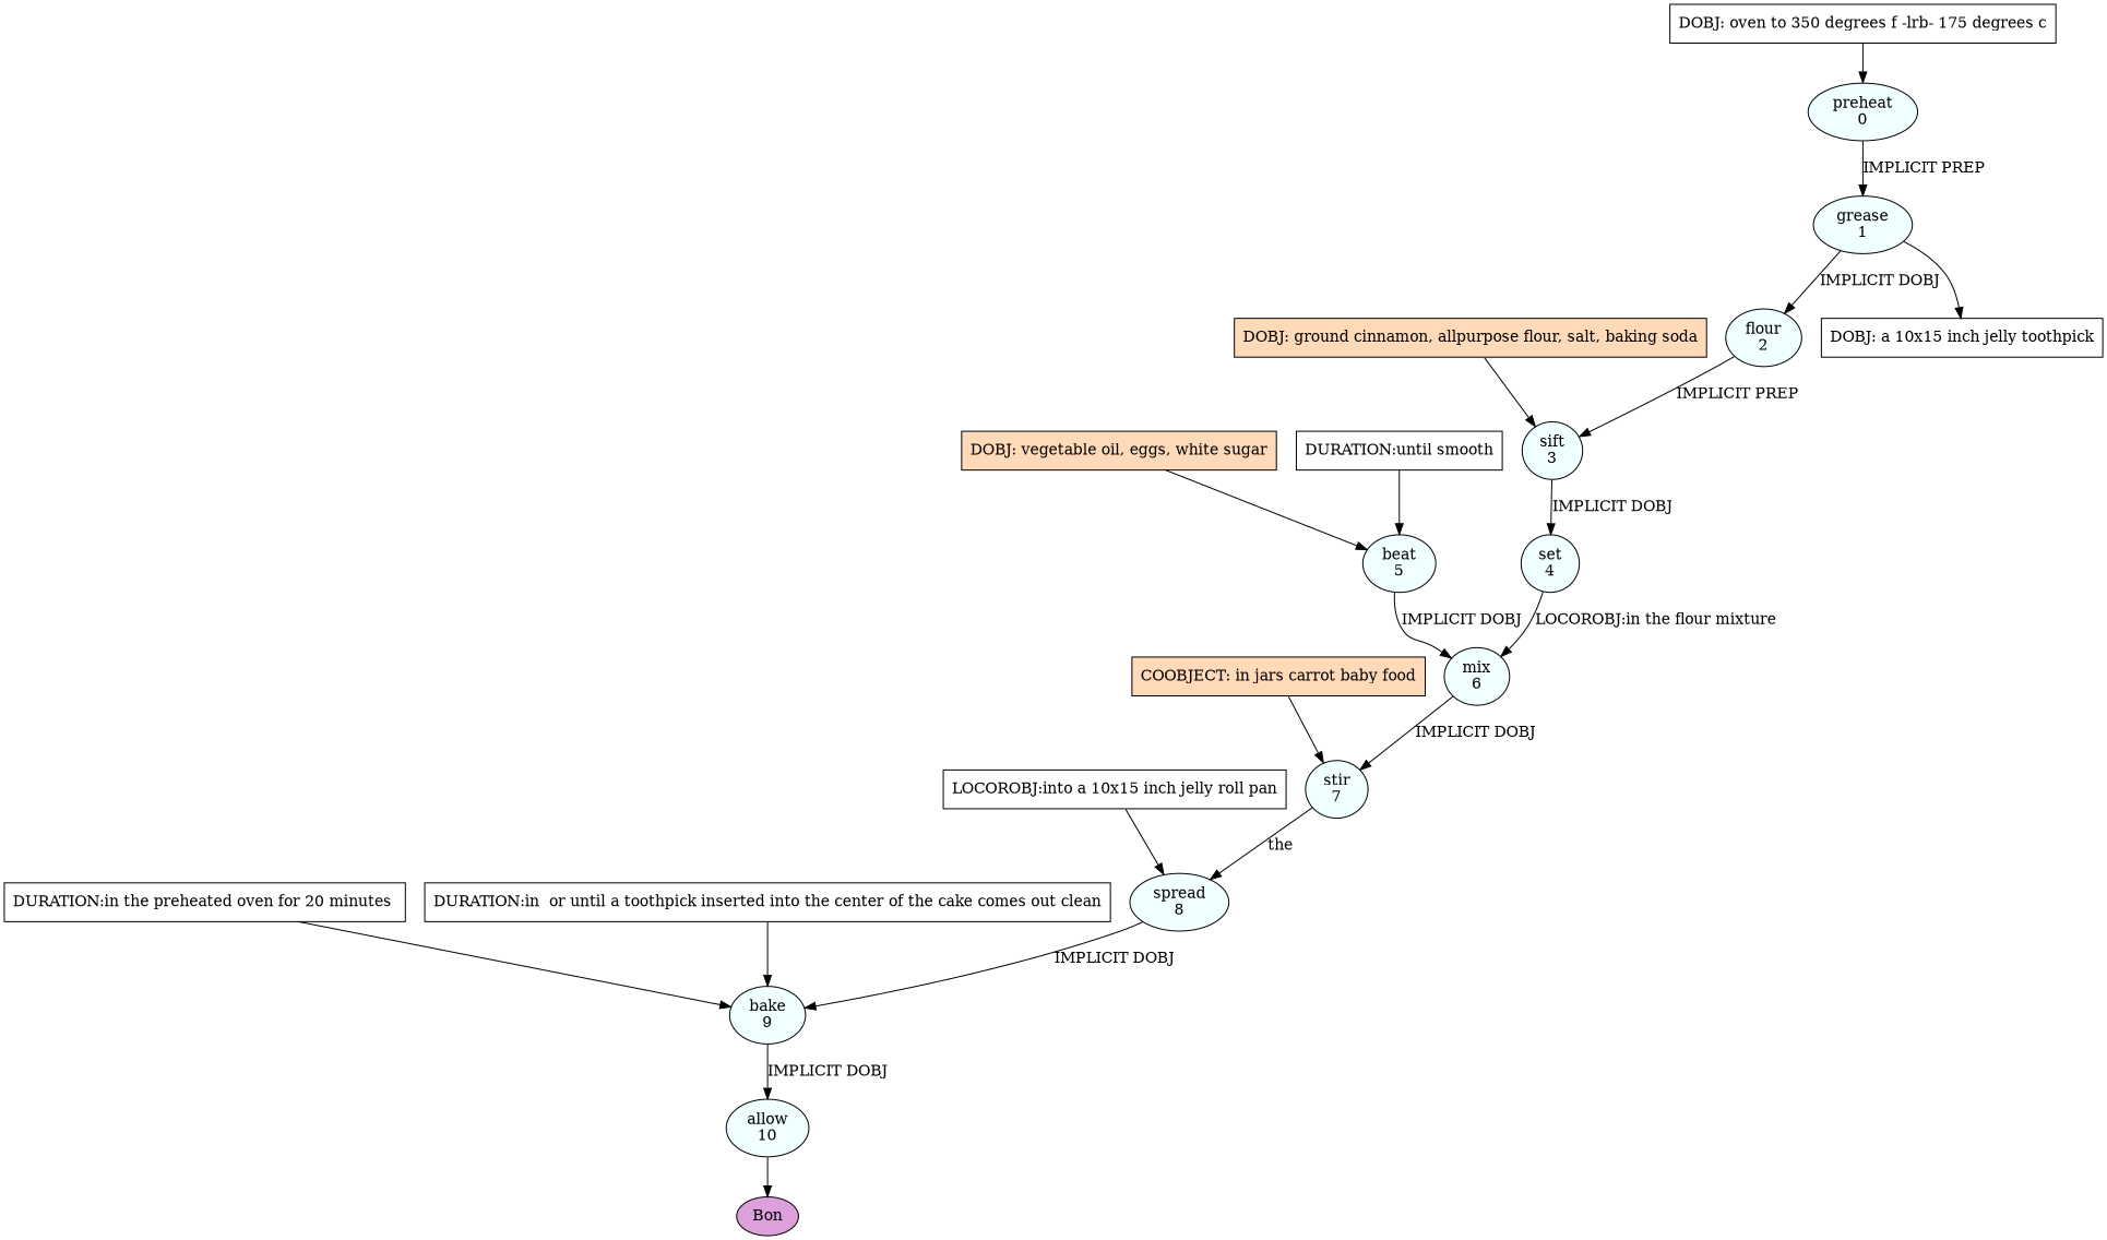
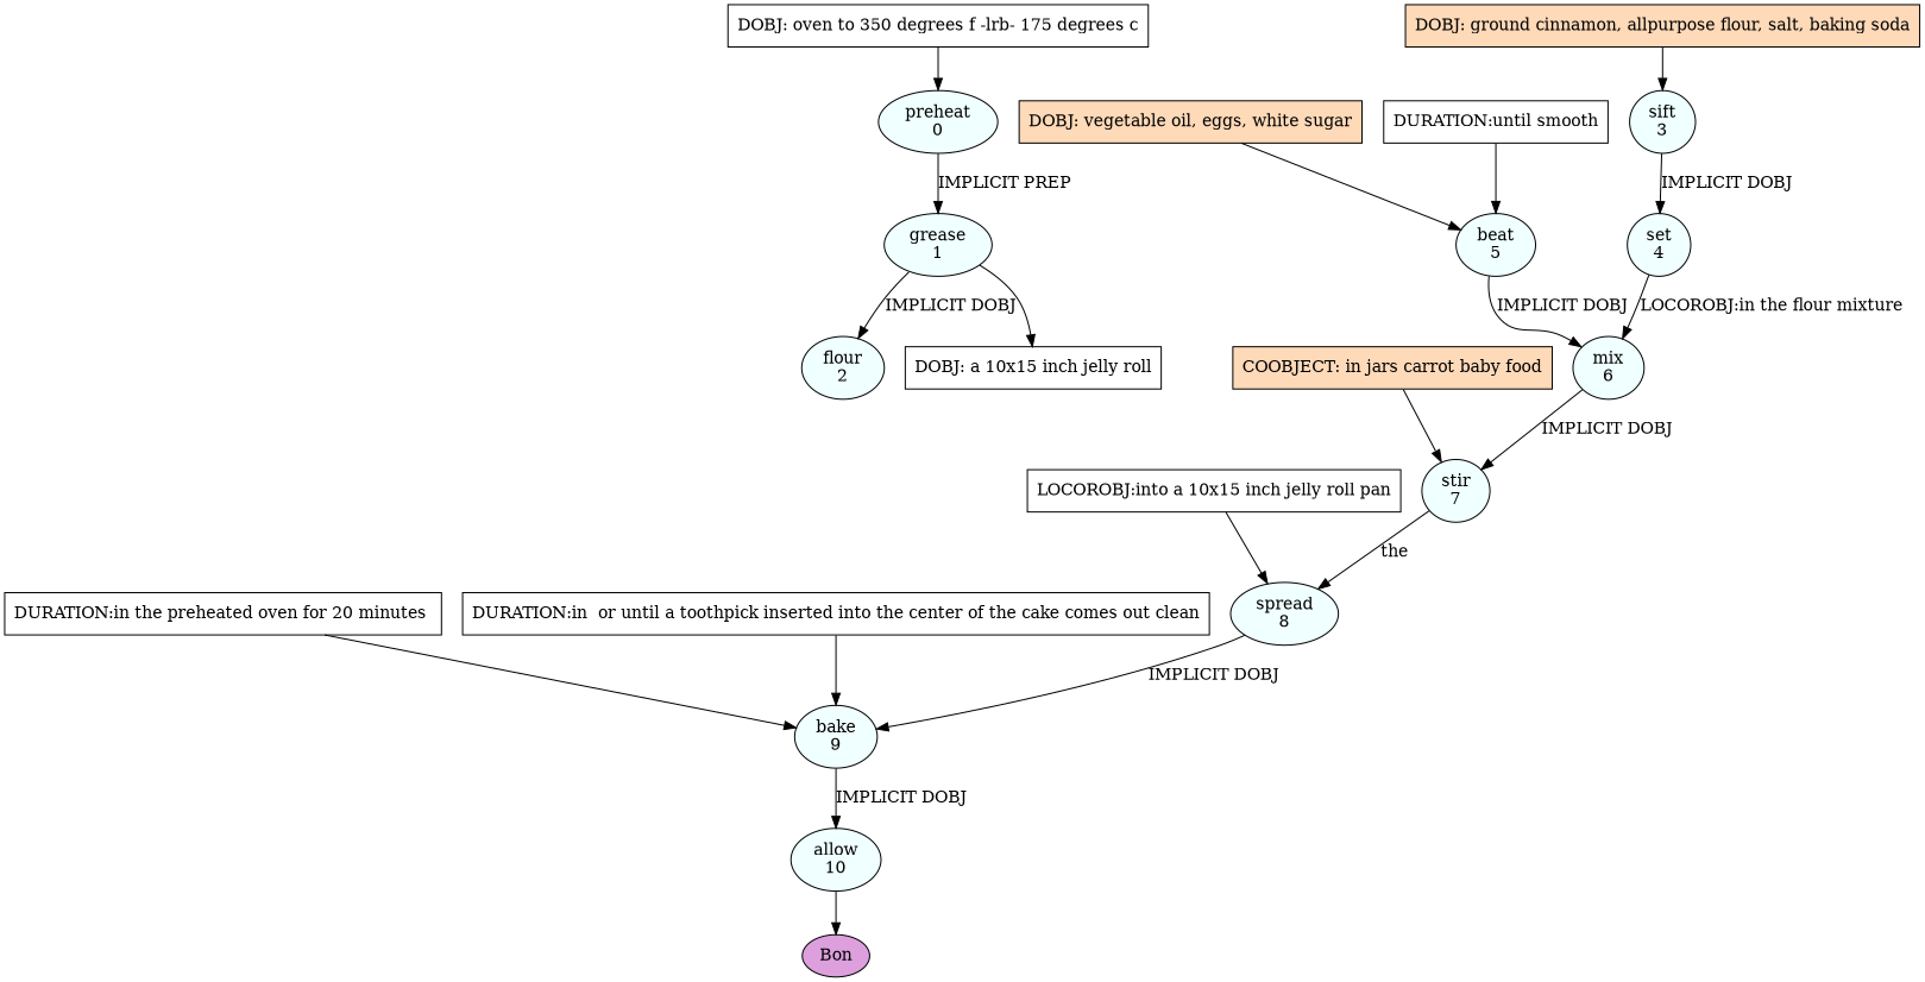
  digraph {
    node [fillcolor=azure shape=oval style=filled]
    n1 [label="preheat\n0"]
    n2 [label="grease\n1"]
    n3 [label="flour\n2"]
-   n4 [fillcolor=white label="DOBJ: a 10x15 inch jelly toothpick" shape=box]
+   n4 [fillcolor=white label="DOBJ: a 10x15 inch jelly roll" shape=box]
    n5 [label="sift\n3"]
    n6 [label="set\n4"]
    n7 [label="mix\n6"]
    n8 [label="stir\n7"]
    n9 [label="beat\n5"]
    n10 [label="spread\n8"]
    n11 [label="bake\n9"]
    n12 [label="allow\n10"]
    n13 [fillcolor=plum label=Bon]
    n14 [fillcolor=peachpuff label="DOBJ: vegetable oil, eggs, white sugar" shape=box]
    n15 [fillcolor=white label="DURATION:until smooth" shape=box]
    n16 [fillcolor=white label="DOBJ: oven to 350 degrees f -lrb- 175 degrees c" shape=box]
    n17 [fillcolor=peachpuff label="DOBJ: ground cinnamon, allpurpose flour, salt, baking soda" shape=box]
    n18 [fillcolor=peachpuff label="COOBJECT: in jars carrot baby food" shape=box]
    n19 [fillcolor=white label="LOCOROBJ:into a 10x15 inch jelly roll pan" shape=box]
    n20 [fillcolor=white label="DURATION:in the preheated oven for 20 minutes " shape=box]
    n21 [fillcolor=white label="DURATION:in  or until a toothpick inserted into the center of the cake comes out clean" shape=box]
    n1 -> n2 [label="IMPLICIT PREP"]
    n2 -> n3 [label="IMPLICIT DOBJ"]
    n2 -> n4
-   n3 -> n5 [label="IMPLICIT PREP"]
    n5 -> n6 [label="IMPLICIT DOBJ"]
    n6 -> n7 [label="LOCOROBJ:in the flour mixture"]
    n7 -> n8 [label="IMPLICIT DOBJ"]
    n8 -> n10 [label=the]
    n9 -> n7 [label="IMPLICIT DOBJ"]
    n10 -> n11 [label="IMPLICIT DOBJ"]
    n11 -> n12 [label="IMPLICIT DOBJ"]
    n12 -> n13
    n14 -> n9
    n15 -> n9
    n16 -> n1
    n17 -> n5
    n18 -> n8
    n19 -> n10
    n20 -> n11
    n21 -> n11
  }
